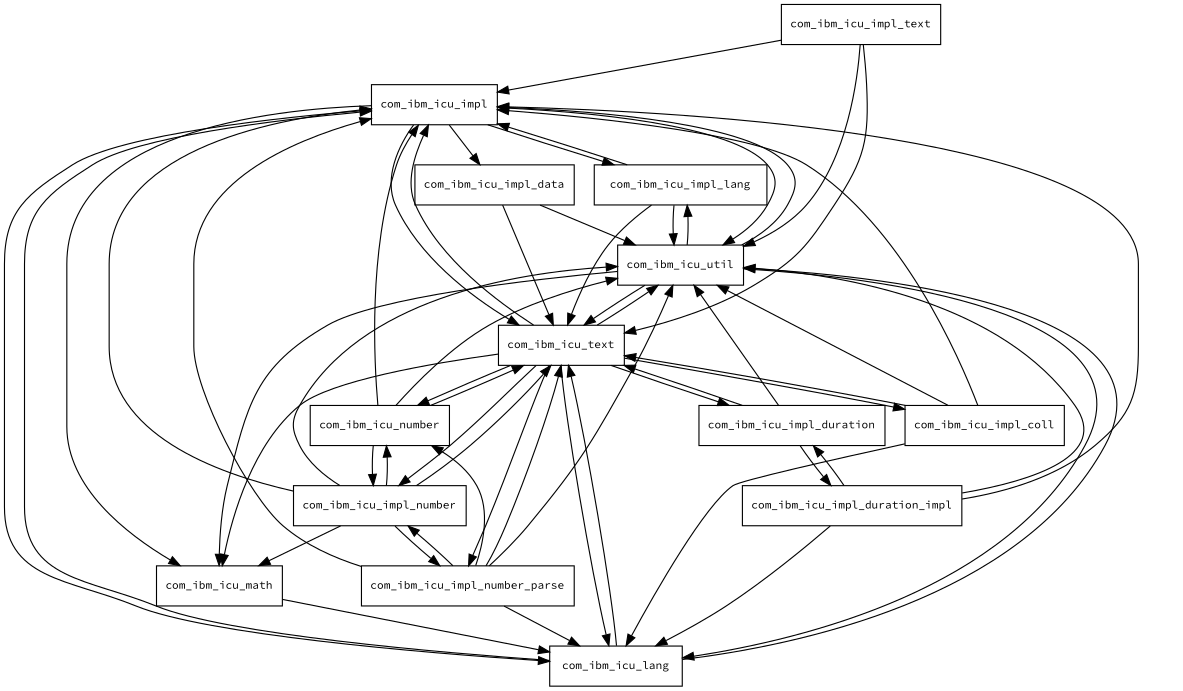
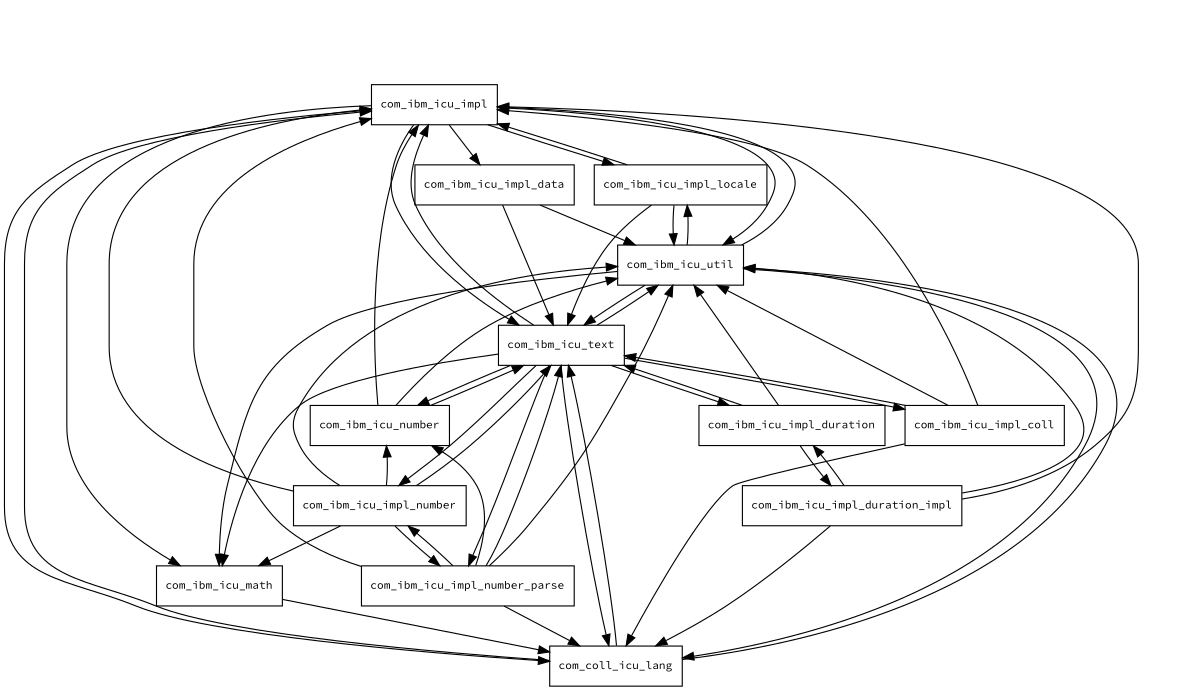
  digraph {
    fontname="Source Code Pro"
    node [fontname="Source Code Pro" fontsize=10.0 shape=box]
    edge [fontname="Source Code Pro"]
    com_ibm_icu_impl
-   com_ibm_icu_impl_locale [label=com_ibm_icu_impl_lang]
-   com_ibm_icu_lang
+   com_ibm_icu_impl_locale
+   com_ibm_icu_lang [label=com_coll_icu_lang]
    com_ibm_icu_math
    com_ibm_icu_text
    com_ibm_icu_util
    com_ibm_icu_impl_data
    com_ibm_icu_impl_coll
    com_ibm_icu_impl_duration
    com_ibm_icu_impl_number
    com_ibm_icu_impl_number_parse
    com_ibm_icu_number
    com_ibm_icu_impl_duration_impl
-   com_ibm_icu_impl_text
    com_ibm_icu_impl -> com_ibm_icu_impl_locale
    com_ibm_icu_impl -> com_ibm_icu_lang
    com_ibm_icu_impl -> com_ibm_icu_math
    com_ibm_icu_impl -> com_ibm_icu_text
    com_ibm_icu_impl -> com_ibm_icu_util
    com_ibm_icu_impl -> com_ibm_icu_impl_data
    com_ibm_icu_impl_locale -> com_ibm_icu_impl
    com_ibm_icu_impl_locale -> com_ibm_icu_text
    com_ibm_icu_impl_locale -> com_ibm_icu_util
    com_ibm_icu_lang -> com_ibm_icu_impl
    com_ibm_icu_lang -> com_ibm_icu_text
    com_ibm_icu_lang -> com_ibm_icu_util
    com_ibm_icu_math -> com_ibm_icu_lang
    com_ibm_icu_text -> com_ibm_icu_impl
    com_ibm_icu_text -> com_ibm_icu_lang
    com_ibm_icu_text -> com_ibm_icu_math
    com_ibm_icu_text -> com_ibm_icu_util
    com_ibm_icu_text -> com_ibm_icu_impl_coll
    com_ibm_icu_text -> com_ibm_icu_impl_duration
    com_ibm_icu_text -> com_ibm_icu_impl_number
    com_ibm_icu_text -> com_ibm_icu_impl_number_parse
    com_ibm_icu_text -> com_ibm_icu_number
    com_ibm_icu_util -> com_ibm_icu_impl
    com_ibm_icu_util -> com_ibm_icu_impl_locale
    com_ibm_icu_util -> com_ibm_icu_lang
    com_ibm_icu_util -> com_ibm_icu_math
    com_ibm_icu_util -> com_ibm_icu_text
    com_ibm_icu_impl_data -> com_ibm_icu_text
    com_ibm_icu_impl_data -> com_ibm_icu_util
    com_ibm_icu_impl_coll -> com_ibm_icu_impl
    com_ibm_icu_impl_coll -> com_ibm_icu_lang
    com_ibm_icu_impl_coll -> com_ibm_icu_text
    com_ibm_icu_impl_coll -> com_ibm_icu_util
    com_ibm_icu_impl_duration -> com_ibm_icu_text
    com_ibm_icu_impl_duration -> com_ibm_icu_util
    com_ibm_icu_impl_duration -> com_ibm_icu_impl_duration_impl
    com_ibm_icu_impl_number -> com_ibm_icu_impl
    com_ibm_icu_impl_number -> com_ibm_icu_math
    com_ibm_icu_impl_number -> com_ibm_icu_text
    com_ibm_icu_impl_number -> com_ibm_icu_util
    com_ibm_icu_impl_number -> com_ibm_icu_impl_number_parse
    com_ibm_icu_impl_number -> com_ibm_icu_number
    com_ibm_icu_impl_number_parse -> com_ibm_icu_impl
    com_ibm_icu_impl_number_parse -> com_ibm_icu_lang
    com_ibm_icu_impl_number_parse -> com_ibm_icu_text
    com_ibm_icu_impl_number_parse -> com_ibm_icu_util
    com_ibm_icu_impl_number_parse -> com_ibm_icu_impl_number
    com_ibm_icu_impl_number_parse -> com_ibm_icu_number
    com_ibm_icu_number -> com_ibm_icu_impl
    com_ibm_icu_number -> com_ibm_icu_text
    com_ibm_icu_number -> com_ibm_icu_util
-   com_ibm_icu_number -> com_ibm_icu_impl_number
    com_ibm_icu_impl_duration_impl -> com_ibm_icu_impl
    com_ibm_icu_impl_duration_impl -> com_ibm_icu_lang
    com_ibm_icu_impl_duration_impl -> com_ibm_icu_util
    com_ibm_icu_impl_duration_impl -> com_ibm_icu_impl_duration
-   com_ibm_icu_impl_text -> com_ibm_icu_impl
-   com_ibm_icu_impl_text -> com_ibm_icu_text
-   com_ibm_icu_impl_text -> com_ibm_icu_util
  }
